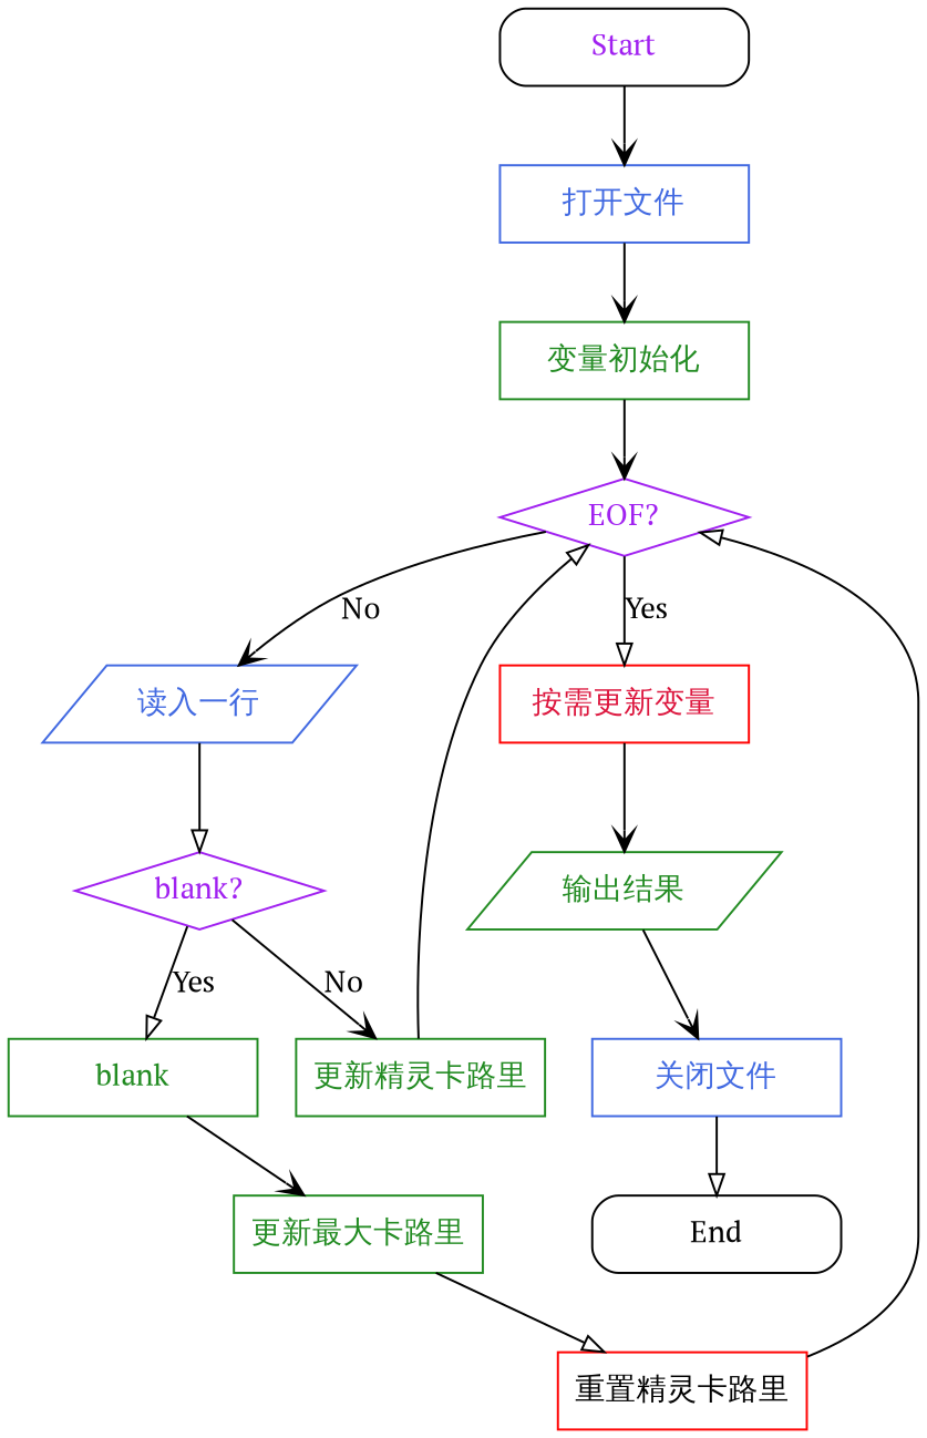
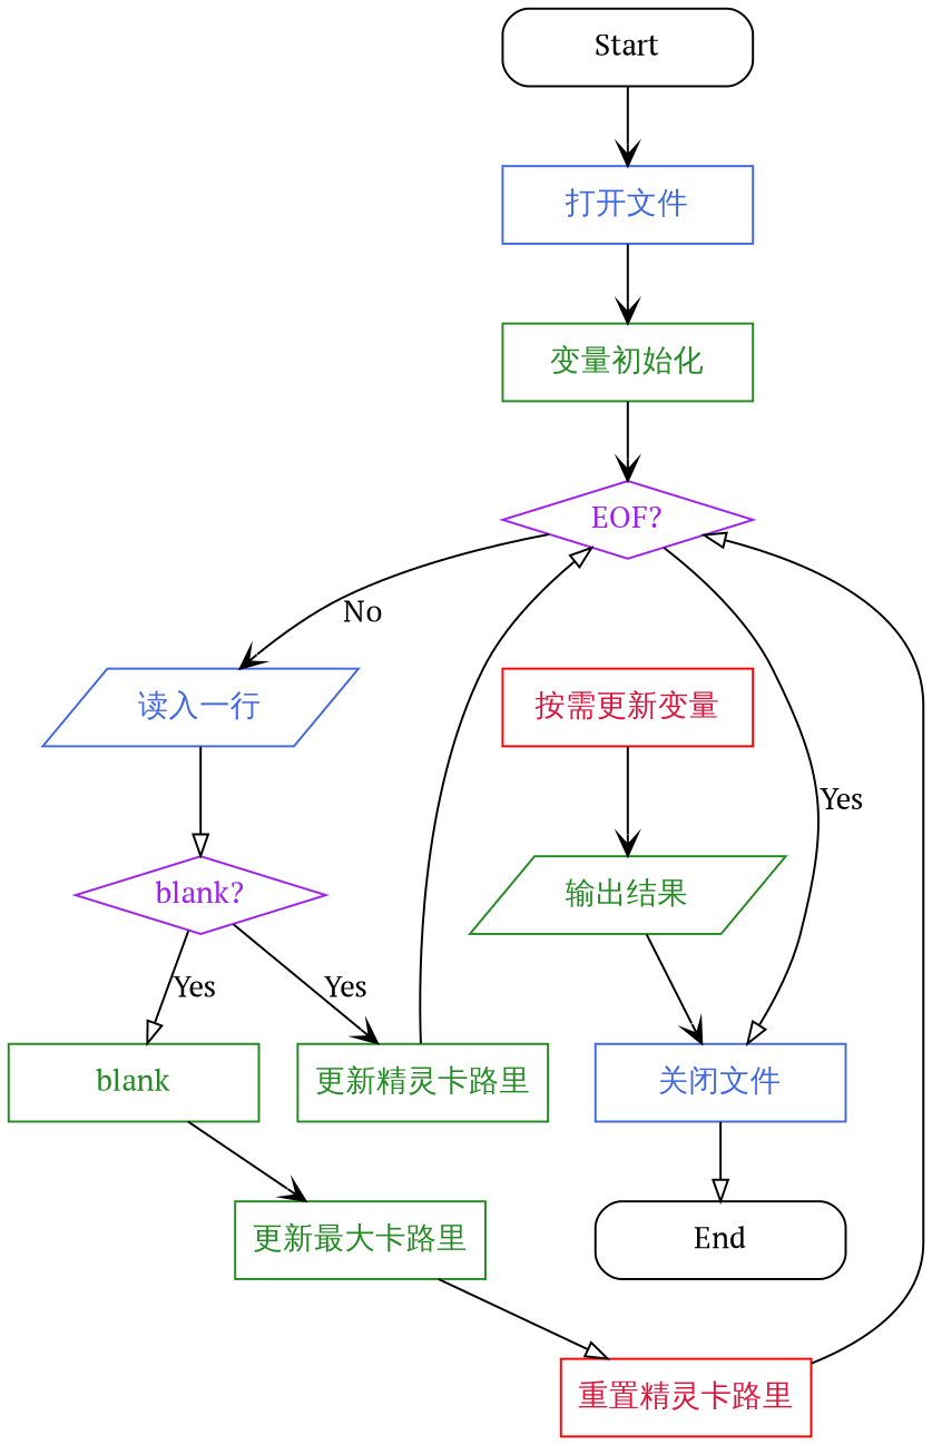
  digraph {
    fontname="PT Serif"
    node [color=forestgreen fontcolor=forestgreen fontname="PT Serif" shape=rect]
    edge [arrowhead=vee fontname="PT Serif"]
    n1 [label="变量初始化" width=1.618]
    n2 [color=purple fontcolor=purple label="EOF?" shape=diamond width=1.618]
    n3 [label=blank width=1.618]
    n4 [label="更新最大卡路里" width=1.618]
    n5 [label="更新精灵卡路里" width=1.618]
-   n6 [color=red fontcolor=black label="重置精灵卡路里" width=1.618]
+   n6 [color=red fontcolor=crimson label="重置精灵卡路里" width=1.618]
    n7 [color=royalblue fontcolor=royalblue label="读入一行" shape=parallelogram width=1.618]
    n8 [color=red fontcolor=crimson label="按需更新变量" width=1.618]
    n9 [color=purple fontcolor=purple label="blank?" shape=diamond width=1.618]
    n10 [label="输出结果" shape=parallelogram width=1.618]
    n11 [color=royalblue fontcolor=royalblue label="关闭文件" width=1.618]
-   Start [shape=box style=rounded width=1.618 fontcolor=purple color=""]
+   Start [shape=box style=rounded width=1.618 color="" fontcolor=""]
    n13 [color=royalblue fontcolor=royalblue label="打开文件" width=1.618]
    End [shape=box style=rounded width=1.618 color="" fontcolor=""]
    subgraph sub_1 {
      n1
      n2
      n3
      n4
      n5
      n6
      n7
      n8
      n9
      n10
    }
    n1 -> n2
    n2 -> n7 [label=No]
-   n2 -> n8 [arrowhead=onormal label=Yes]
+   n2 -> n11 [arrowhead=onormal label=Yes]
    n3 -> n4
    n4 -> n6 [arrowhead=onormal]
    n5 -> n2 [arrowhead=onormal]
    n6 -> n2 [arrowhead=onormal]
    n7 -> n9 [arrowhead=onormal]
    n8 -> n10
    n9 -> n3 [arrowhead=onormal label=Yes]
-   n9 -> n5 [label=No]
+   n9 -> n5 [label=Yes]
    n10 -> n11
    n11 -> End [arrowhead=onormal]
    Start -> n13
    n13 -> n1
  }
